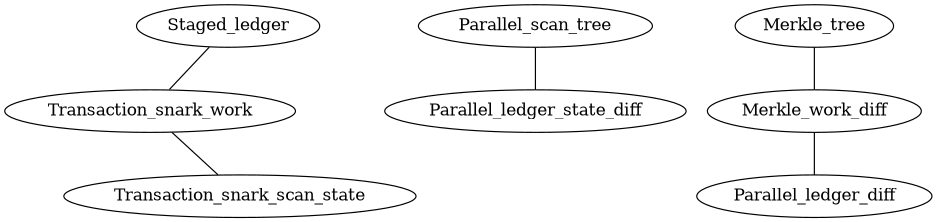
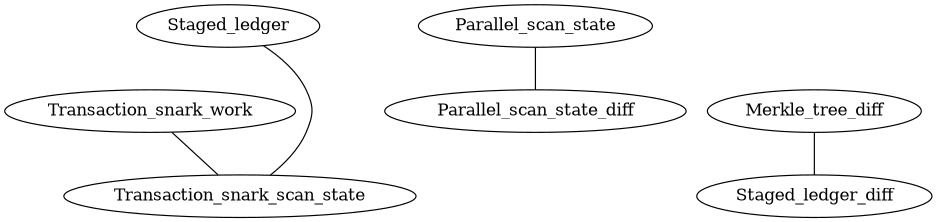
  graph {
    Transaction_snark_work
    Transaction_snark_scan_state
-   Parallel_scan_state [label=Parallel_scan_tree]
-   Parallel_scan_state_diff [label=Parallel_ledger_state_diff]
+   Parallel_scan_state
+   Parallel_scan_state_diff
    Staged_ledger
-   Merkle_tree
-   Merkle_tree_diff [label=Merkle_work_diff]
-   Staged_ledger_diff [label=Parallel_ledger_diff]
+   Merkle_tree_diff
+   Staged_ledger_diff
    Transaction_snark_work -- Transaction_snark_scan_state
    Parallel_scan_state -- Parallel_scan_state_diff
-   Staged_ledger -- Transaction_snark_work
-   Merkle_tree -- Merkle_tree_diff
+   Staged_ledger -- Transaction_snark_scan_state
    Merkle_tree_diff -- Staged_ledger_diff
  }
